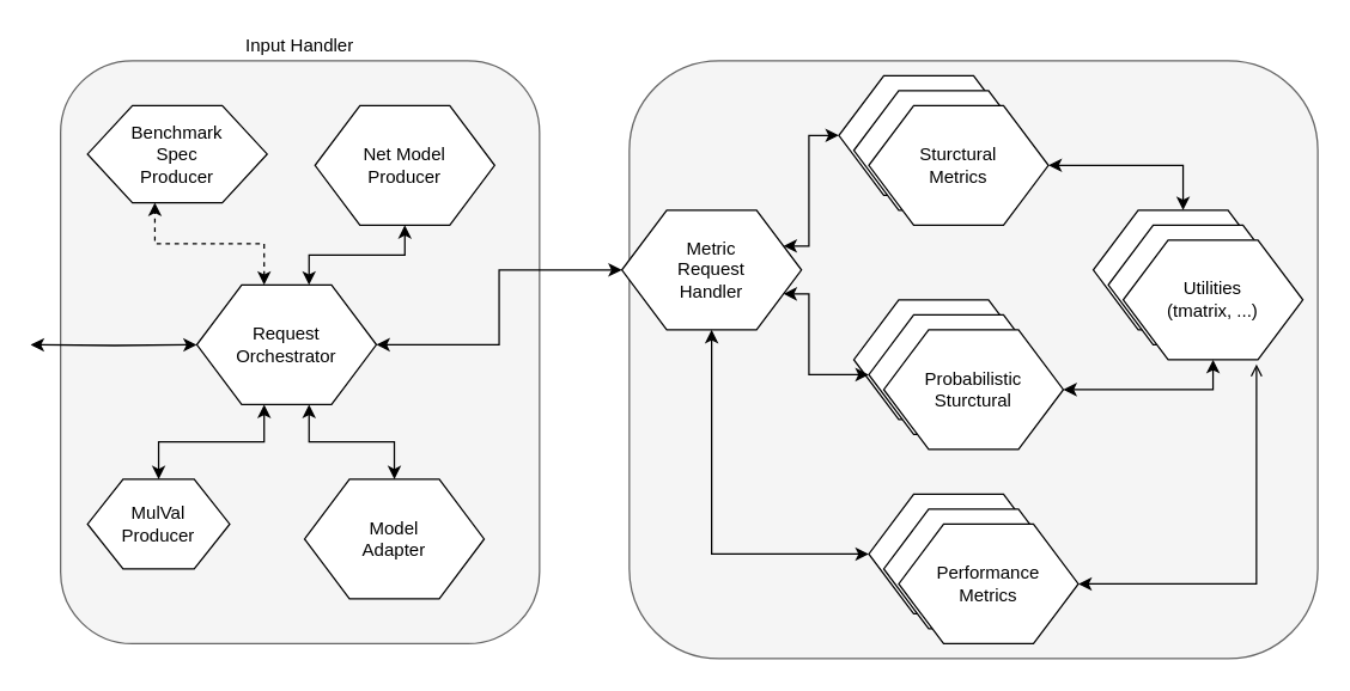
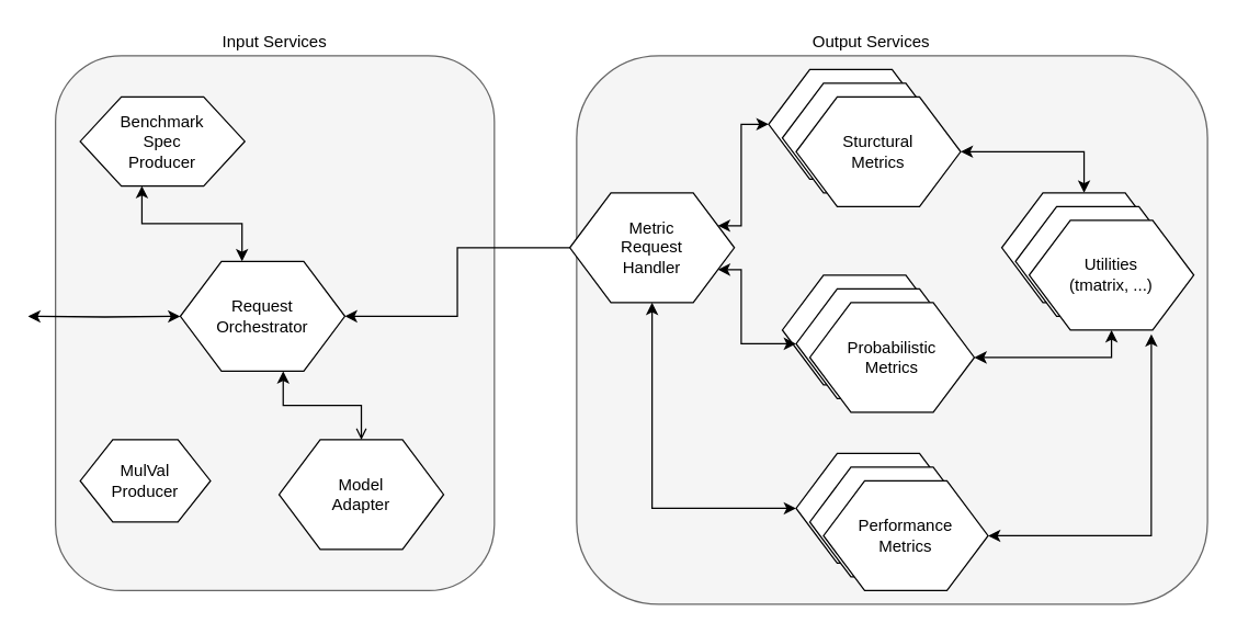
  <mxCell id="0" />
  <mxCell id="1" parent="0" />
  <mxCell id="2" value="" style="rounded=1;whiteSpace=wrap;html=1;fillColor=#f5f5f5;strokeColor=#666666;fontColor=#333333;" vertex="1" parent="1"><mxGeometry x="40" y="40" width="320" height="390" as="geometry" /></mxCell>
  <mxCell id="3" value="" style="rounded=1;whiteSpace=wrap;html=1;fillColor=#f5f5f5;strokeColor=#666666;fontColor=#333333;" vertex="1" parent="1"><mxGeometry x="420" y="40" width="460" height="400" as="geometry" /></mxCell>
  <mxCell id="4" value="Sturctural&lt;br&gt;Metrics" style="shape=hexagon;perimeter=hexagonPerimeter2;whiteSpace=wrap;html=1;" vertex="1" parent="1"><mxGeometry x="560" y="50" width="120" height="80" as="geometry" /></mxCell>
  <mxCell id="5" value="Sturctural&lt;br&gt;Metrics" style="shape=hexagon;perimeter=hexagonPerimeter2;whiteSpace=wrap;html=1;" vertex="1" parent="1"><mxGeometry x="570" y="60" width="120" height="80" as="geometry" /></mxCell>
  <mxCell id="6" style="edgeStyle=orthogonalEdgeStyle;rounded=0;orthogonalLoop=1;jettySize=auto;html=1;exitX=1;exitY=0.5;exitDx=0;exitDy=0;entryX=0.5;entryY=0;entryDx=0;entryDy=0;startArrow=classic;startFill=1;" edge="1" parent="1" source="7" target="12"><mxGeometry relative="1" as="geometry" /></mxCell>
  <mxCell id="7" value="Sturctural&lt;br&gt;Metrics" style="shape=hexagon;perimeter=hexagonPerimeter2;whiteSpace=wrap;html=1;" vertex="1" parent="1"><mxGeometry x="580" y="70" width="120" height="80" as="geometry" /></mxCell>
  <mxCell id="8" value="Sturctural&lt;br&gt;Metrics" style="shape=hexagon;perimeter=hexagonPerimeter2;whiteSpace=wrap;html=1;" vertex="1" parent="1"><mxGeometry x="570" y="200" width="120" height="80" as="geometry" /></mxCell>
  <mxCell id="9" value="Sturctural&lt;br&gt;Metrics" style="shape=hexagon;perimeter=hexagonPerimeter2;whiteSpace=wrap;html=1;" vertex="1" parent="1"><mxGeometry x="580" y="210" width="120" height="80" as="geometry" /></mxCell>
  <mxCell id="10" style="edgeStyle=orthogonalEdgeStyle;rounded=0;orthogonalLoop=1;jettySize=auto;html=1;exitX=1;exitY=0.5;exitDx=0;exitDy=0;entryX=0.5;entryY=1;entryDx=0;entryDy=0;startArrow=classic;startFill=1;" edge="1" parent="1" source="11" target="14"><mxGeometry relative="1" as="geometry" /></mxCell>
- <mxCell id="11" value="Probabilistic &lt;br&gt;Sturctural" style="shape=hexagon;perimeter=hexagonPerimeter2;whiteSpace=wrap;html=1;" vertex="1" parent="1"><mxGeometry x="590" y="220" width="120" height="80" as="geometry" /></mxCell>
+ <mxCell id="11" value="Probabilistic &lt;br&gt;Metrics" style="shape=hexagon;perimeter=hexagonPerimeter2;whiteSpace=wrap;html=1;" vertex="1" parent="1"><mxGeometry x="590" y="220" width="120" height="80" as="geometry" /></mxCell>
  <mxCell id="12" value="Sturctural&lt;br&gt;Metrics" style="shape=hexagon;perimeter=hexagonPerimeter2;whiteSpace=wrap;html=1;" vertex="1" parent="1"><mxGeometry x="730" y="140" width="120" height="80" as="geometry" /></mxCell>
  <mxCell id="13" value="Sturctural&lt;br&gt;Metrics" style="shape=hexagon;perimeter=hexagonPerimeter2;whiteSpace=wrap;html=1;" vertex="1" parent="1"><mxGeometry x="740" y="150" width="120" height="80" as="geometry" /></mxCell>
  <mxCell id="14" value="Utilities&lt;br&gt;(tmatrix, ...)" style="shape=hexagon;perimeter=hexagonPerimeter2;whiteSpace=wrap;html=1;" vertex="1" parent="1"><mxGeometry x="750" y="160" width="120" height="80" as="geometry" /></mxCell>
  <mxCell id="15" style="edgeStyle=orthogonalEdgeStyle;rounded=0;orthogonalLoop=1;jettySize=auto;html=1;exitX=1;exitY=0.25;exitDx=0;exitDy=0;entryX=0;entryY=0.5;entryDx=0;entryDy=0;startArrow=classic;startFill=1;" edge="1" parent="1" source="18" target="4"><mxGeometry relative="1" as="geometry"><Array as="points"><mxPoint x="540" y="164" /><mxPoint x="540" y="90" /></Array></mxGeometry></mxCell>
  <mxCell id="16" style="edgeStyle=orthogonalEdgeStyle;rounded=0;orthogonalLoop=1;jettySize=auto;html=1;exitX=1;exitY=0.75;exitDx=0;exitDy=0;startArrow=classic;startFill=1;" edge="1" parent="1" source="18" target="9"><mxGeometry relative="1" as="geometry"><Array as="points"><mxPoint x="540" y="196" /><mxPoint x="540" y="250" /></Array></mxGeometry></mxCell>
  <mxCell id="17" style="edgeStyle=orthogonalEdgeStyle;rounded=0;orthogonalLoop=1;jettySize=auto;html=1;exitX=0.5;exitY=1;exitDx=0;exitDy=0;entryX=0;entryY=0.5;entryDx=0;entryDy=0;startArrow=classic;startFill=1;" edge="1" parent="1" source="18" target="19"><mxGeometry relative="1" as="geometry" /></mxCell>
  <mxCell id="18" value="Metric&lt;br&gt;Request&lt;br&gt;Handler" style="shape=hexagon;perimeter=hexagonPerimeter2;whiteSpace=wrap;html=1;" vertex="1" parent="1"><mxGeometry x="415" y="140" width="120" height="80" as="geometry" /></mxCell>
  <mxCell id="19" value="Sturctural&lt;br&gt;Metrics" style="shape=hexagon;perimeter=hexagonPerimeter2;whiteSpace=wrap;html=1;" vertex="1" parent="1"><mxGeometry x="580" y="330" width="120" height="80" as="geometry" /></mxCell>
  <mxCell id="20" value="Sturctural&lt;br&gt;Metrics" style="shape=hexagon;perimeter=hexagonPerimeter2;whiteSpace=wrap;html=1;" vertex="1" parent="1"><mxGeometry x="590" y="340" width="120" height="80" as="geometry" /></mxCell>
- <mxCell id="21" style="edgeStyle=orthogonalEdgeStyle;rounded=0;orthogonalLoop=1;jettySize=auto;html=1;exitX=1;exitY=0.5;exitDx=0;exitDy=0;entryX=0.742;entryY=1.038;entryDx=0;entryDy=0;entryPerimeter=0;startArrow=classic;startFill=1;endArrow=open;" edge="1" parent="1" source="22" target="14"><mxGeometry relative="1" as="geometry" /></mxCell>
+ <mxCell id="21" style="edgeStyle=orthogonalEdgeStyle;rounded=0;orthogonalLoop=1;jettySize=auto;html=1;exitX=1;exitY=0.5;exitDx=0;exitDy=0;entryX=0.742;entryY=1.038;entryDx=0;entryDy=0;entryPerimeter=0;startArrow=classic;startFill=1;" edge="1" parent="1" source="22" target="14"><mxGeometry relative="1" as="geometry" /></mxCell>
  <mxCell id="22" value="Performance&lt;br&gt;Metrics" style="shape=hexagon;perimeter=hexagonPerimeter2;whiteSpace=wrap;html=1;" vertex="1" parent="1"><mxGeometry x="600" y="350" width="120" height="80" as="geometry" /></mxCell>
  <mxCell id="23" value="Model &lt;br&gt;Adapter" style="shape=hexagon;perimeter=hexagonPerimeter2;whiteSpace=wrap;html=1;" vertex="1" parent="1"><mxGeometry x="203" y="320" width="120" height="80" as="geometry" /></mxCell>
- <mxCell id="24" value="Net Model &lt;br&gt;Producer" style="shape=hexagon;perimeter=hexagonPerimeter2;whiteSpace=wrap;html=1;" vertex="1" parent="1"><mxGeometry x="210" y="70" width="120" height="80" as="geometry" /></mxCell>
  <mxCell id="25" value="MulVal&lt;br&gt;Producer" style="shape=hexagon;perimeter=hexagonPerimeter2;whiteSpace=wrap;html=1;" vertex="1" parent="1"><mxGeometry x="58" y="320" width="95" height="60" as="geometry" /></mxCell>
  <mxCell id="26" value="Benchmark&lt;br&gt;Spec&lt;br&gt;Producer" style="shape=hexagon;perimeter=hexagonPerimeter2;whiteSpace=wrap;html=1;" vertex="1" parent="1"><mxGeometry x="58" y="70" width="120" height="65" as="geometry" /></mxCell>
- <mxCell id="27" style="edgeStyle=orthogonalEdgeStyle;rounded=0;orthogonalLoop=1;jettySize=auto;html=1;exitX=1;exitY=0.5;exitDx=0;exitDy=0;startArrow=classic;startFill=1;" edge="1" parent="1" source="32" target="18"><mxGeometry relative="1" as="geometry" /></mxCell>
- <mxCell id="28" style="edgeStyle=orthogonalEdgeStyle;rounded=0;orthogonalLoop=1;jettySize=auto;html=1;exitX=0.625;exitY=0;exitDx=0;exitDy=0;startArrow=classic;startFill=1;" edge="1" parent="1" source="32" target="24"><mxGeometry relative="1" as="geometry" /></mxCell>
- <mxCell id="29" style="edgeStyle=orthogonalEdgeStyle;rounded=0;orthogonalLoop=1;jettySize=auto;html=1;exitX=0.375;exitY=0;exitDx=0;exitDy=0;entryX=0.375;entryY=1;entryDx=0;entryDy=0;startArrow=classic;startFill=1;dashed=1;" edge="1" parent="1" source="32" target="26"><mxGeometry relative="1" as="geometry" /></mxCell>
- <mxCell id="30" style="edgeStyle=orthogonalEdgeStyle;rounded=0;orthogonalLoop=1;jettySize=auto;html=1;exitX=0.375;exitY=1;exitDx=0;exitDy=0;startArrow=classic;startFill=1;" edge="1" parent="1" source="32" target="25"><mxGeometry relative="1" as="geometry" /></mxCell>
- <mxCell id="31" style="edgeStyle=orthogonalEdgeStyle;rounded=0;orthogonalLoop=1;jettySize=auto;html=1;exitX=0.625;exitY=1;exitDx=0;exitDy=0;startArrow=classic;startFill=1;" edge="1" parent="1" source="32" target="23"><mxGeometry relative="1" as="geometry" /></mxCell>
+ <mxCell id="27" style="edgeStyle=orthogonalEdgeStyle;rounded=0;orthogonalLoop=1;jettySize=auto;html=1;exitX=1;exitY=0.5;exitDx=0;exitDy=0;startArrow=classic;startFill=1;endArrow=none;" edge="1" parent="1" source="32" target="18"><mxGeometry relative="1" as="geometry" /></mxCell>
+ <mxCell id="29" style="edgeStyle=orthogonalEdgeStyle;rounded=0;orthogonalLoop=1;jettySize=auto;html=1;exitX=0.375;exitY=0;exitDx=0;exitDy=0;entryX=0.375;entryY=1;entryDx=0;entryDy=0;startArrow=classic;startFill=1;" edge="1" parent="1" source="32" target="26"><mxGeometry relative="1" as="geometry" /></mxCell>
+ <mxCell id="31" style="edgeStyle=orthogonalEdgeStyle;rounded=0;orthogonalLoop=1;jettySize=auto;html=1;exitX=0.625;exitY=1;exitDx=0;exitDy=0;startArrow=classic;startFill=1;endArrow=open;" edge="1" parent="1" source="32" target="23"><mxGeometry relative="1" as="geometry" /></mxCell>
  <mxCell id="32" value="Request&lt;br&gt;Orchestrator" style="shape=hexagon;perimeter=hexagonPerimeter2;whiteSpace=wrap;html=1;" vertex="1" parent="1"><mxGeometry x="131" y="190" width="120" height="80" as="geometry" /></mxCell>
  <mxCell id="33" style="edgeStyle=orthogonalEdgeStyle;rounded=0;orthogonalLoop=1;jettySize=auto;html=1;exitX=1;exitY=0.333;exitDx=0;exitDy=0;exitPerimeter=0;entryX=0;entryY=0.5;entryDx=0;entryDy=0;startArrow=classic;startFill=1;" edge="1" parent="1" target="32"><mxGeometry relative="1" as="geometry"><mxPoint x="20" y="230" as="sourcePoint" /></mxGeometry></mxCell>
- <mxCell id="34" value="Input Handler" style="text;html=1;strokeColor=none;fillColor=none;align=center;verticalAlign=middle;whiteSpace=wrap;rounded=0;" vertex="1" parent="1"><mxGeometry x="155" y="20" width="90" height="20" as="geometry" /></mxCell>
+ <mxCell id="34" value="Input Services" style="text;html=1;strokeColor=none;fillColor=none;align=center;verticalAlign=middle;whiteSpace=wrap;rounded=0;" vertex="1" parent="1"><mxGeometry x="155" y="20" width="90" height="20" as="geometry" /></mxCell>
+ <mxCell id="35" value="Output Services" style="text;html=1;strokeColor=none;fillColor=none;align=center;verticalAlign=middle;whiteSpace=wrap;rounded=0;" vertex="1" parent="1"><mxGeometry x="590" y="20" width="90" height="20" as="geometry" /></mxCell>
